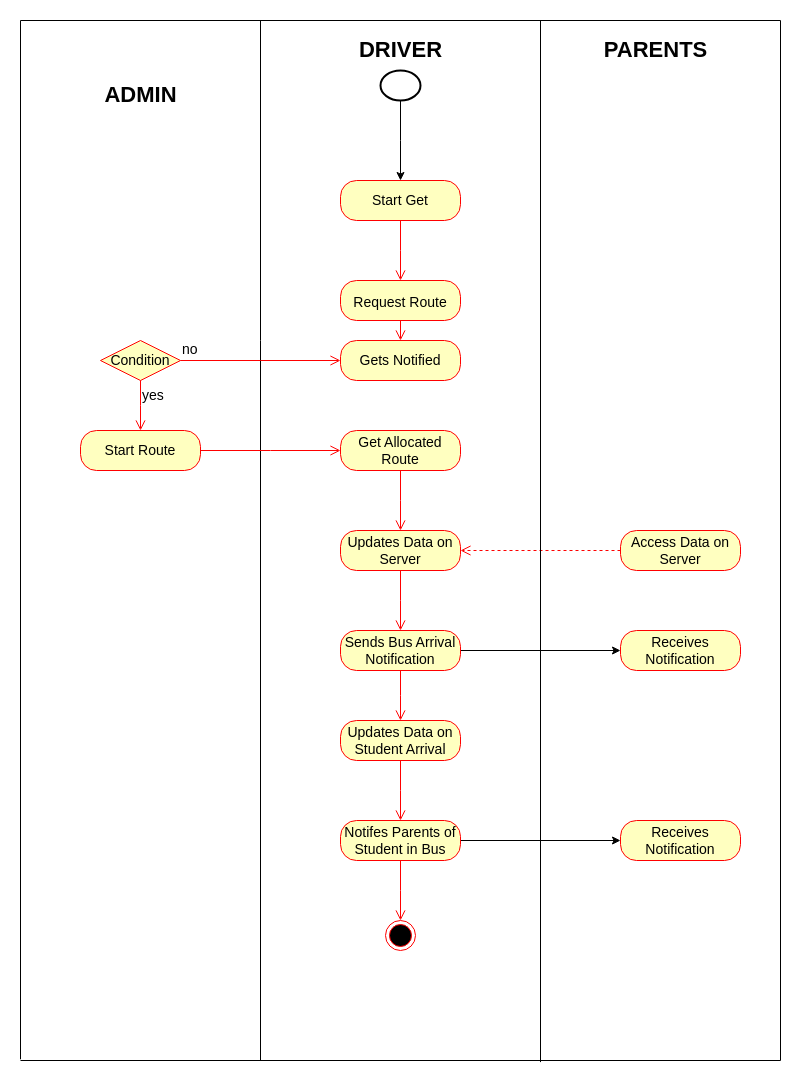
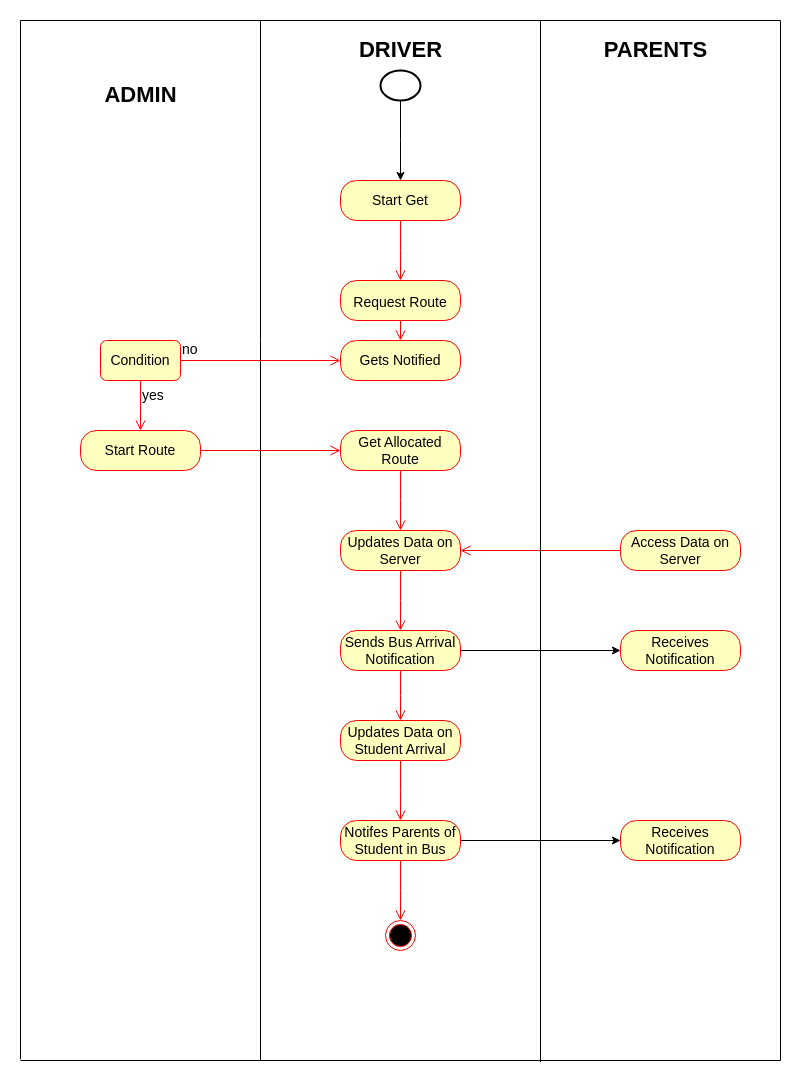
  <mxCell id="0" />
  <mxCell id="1" parent="0" />
  <mxCell id="2" value="" style="endArrow=none;html=1;rounded=0;" parent="1" edge="1"><mxGeometry width="50" height="50" relative="1" as="geometry"><mxPoint x="260" y="1060" as="sourcePoint" /><mxPoint x="260" as="targetPoint" y="20" /><Array as="points"><mxPoint x="260" y="340" /></Array></mxGeometry></mxCell>
  <mxCell id="3" value="" style="endArrow=none;html=1;rounded=0;" parent="1" edge="1"><mxGeometry width="50" height="50" relative="1" as="geometry"><mxPoint x="20" y="1058.8" as="sourcePoint" /><mxPoint x="20" as="targetPoint" y="20" /></mxGeometry></mxCell>
  <mxCell id="4" value="" style="endArrow=none;html=1;rounded=0;" parent="1" edge="1"><mxGeometry width="50" height="50" relative="1" as="geometry"><mxPoint x="20" as="sourcePoint" y="20" /><mxPoint x="780" as="targetPoint" y="20" /></mxGeometry></mxCell>
  <mxCell id="5" value="" style="endArrow=none;html=1;rounded=0;" parent="1" edge="1"><mxGeometry width="50" height="50" relative="1" as="geometry"><mxPoint x="780" y="1060" as="sourcePoint" /><mxPoint x="780" as="targetPoint" y="20" /><Array as="points" /></mxGeometry></mxCell>
  <mxCell id="6" value="ADMIN" style="text;html=1;align=center;verticalAlign=middle;resizable=0;points=[];autosize=1;strokeColor=none;fillColor=none;fontStyle=1;fontSize=22;" vertex="1" parent="1"><mxGeometry x="90" y="75" width="100" height="40" as="geometry" /></mxCell>
  <mxCell id="7" value="DRIVER" style="text;html=1;align=center;verticalAlign=middle;resizable=0;points=[];autosize=1;strokeColor=none;fillColor=none;fontSize=22;fontStyle=1" vertex="1" parent="1"><mxGeometry x="345" y="30" width="110" height="40" as="geometry" /></mxCell>
  <mxCell id="8" value="PARENTS" style="text;html=1;align=center;verticalAlign=middle;resizable=0;points=[];autosize=1;strokeColor=none;fillColor=none;fontSize=22;fontStyle=1" vertex="1" parent="1"><mxGeometry x="590" y="30" width="130" height="40" as="geometry" /></mxCell>
  <mxCell id="9" style="edgeStyle=orthogonalEdgeStyle;rounded=0;orthogonalLoop=1;jettySize=auto;html=1;fontSize=22;" edge="1" parent="1" source="10"><mxGeometry relative="1" as="geometry"><mxPoint x="400" y="180" as="targetPoint" /></mxGeometry></mxCell>
  <mxCell id="10" value="" style="strokeWidth=2;html=1;shape=mxgraph.flowchart.start_2;whiteSpace=wrap;fontSize=22;" vertex="1" parent="1"><mxGeometry x="380" y="70" width="40" height="30" as="geometry" /></mxCell>
  <mxCell id="11" value="&lt;font style=&quot;font-size: 14px;&quot;&gt;Request Route&lt;/font&gt;" style="rounded=1;whiteSpace=wrap;html=1;arcSize=40;fontColor=#000000;fillColor=#ffffc0;strokeColor=#ff0000;fontSize=22;" vertex="1" parent="1"><mxGeometry x="340" y="280" width="120" height="40" as="geometry" /></mxCell>
  <mxCell id="12" value="" style="edgeStyle=orthogonalEdgeStyle;html=1;verticalAlign=bottom;endArrow=open;endSize=8;strokeColor=#ff0000;rounded=0;fontSize=22;" edge="1" source="11" parent="1" target="18"><mxGeometry relative="1" as="geometry"><mxPoint x="130" y="300" as="targetPoint" /></mxGeometry></mxCell>
  <mxCell id="13" value="Start Get" style="rounded=1;whiteSpace=wrap;html=1;arcSize=40;fontColor=#000000;fillColor=#ffffc0;strokeColor=#ff0000;fontSize=14;" vertex="1" parent="1"><mxGeometry x="340" y="180" width="120" height="40" as="geometry" /></mxCell>
  <mxCell id="14" value="" style="edgeStyle=orthogonalEdgeStyle;html=1;verticalAlign=bottom;endArrow=open;endSize=8;strokeColor=#ff0000;rounded=0;fontSize=14;" edge="1" source="13" parent="1"><mxGeometry relative="1" as="geometry"><mxPoint x="400" y="280" as="targetPoint" /></mxGeometry></mxCell>
- <mxCell id="15" value="Condition" style="rhombus;whiteSpace=wrap;html=1;fillColor=#ffffc0;strokeColor=#ff0000;fontSize=14;" vertex="1" parent="1"><mxGeometry x="100" y="340" width="80" height="40" as="geometry" /></mxCell>
+ <mxCell id="15" value="Condition" style="whiteSpace=wrap;html=1;fillColor=#ffffc0;strokeColor=#ff0000;fontSize=14;rounded=1;" vertex="1" parent="1"><mxGeometry x="100" y="340" width="80" height="40" as="geometry" /></mxCell>
  <mxCell id="16" value="no" style="edgeStyle=orthogonalEdgeStyle;html=1;align=left;verticalAlign=bottom;endArrow=open;endSize=8;strokeColor=#ff0000;rounded=0;fontSize=14;" edge="1" source="15" parent="1"><mxGeometry x="-1" relative="1" as="geometry"><mxPoint x="340" y="360" as="targetPoint" /></mxGeometry></mxCell>
  <mxCell id="17" value="yes" style="edgeStyle=orthogonalEdgeStyle;html=1;align=left;verticalAlign=top;endArrow=open;endSize=8;strokeColor=#ff0000;rounded=0;fontSize=14;" edge="1" source="15" parent="1"><mxGeometry x="-1" relative="1" as="geometry"><mxPoint x="140" y="430" as="targetPoint" /></mxGeometry></mxCell>
  <mxCell id="18" value="Gets Notified" style="rounded=1;whiteSpace=wrap;html=1;arcSize=40;fontColor=#000000;fillColor=#ffffc0;strokeColor=#ff0000;fontSize=14;" vertex="1" parent="1"><mxGeometry x="340" y="340" width="120" height="40" as="geometry" /></mxCell>
  <mxCell id="19" value="Start Route" style="rounded=1;whiteSpace=wrap;html=1;arcSize=40;fontColor=#000000;fillColor=#ffffc0;strokeColor=#ff0000;fontSize=14;" vertex="1" parent="1"><mxGeometry x="80" y="430" width="120" height="40" as="geometry" /></mxCell>
  <mxCell id="20" value="" style="edgeStyle=orthogonalEdgeStyle;html=1;verticalAlign=bottom;endArrow=open;endSize=8;strokeColor=#ff0000;rounded=0;fontSize=14;" edge="1" source="19" parent="1"><mxGeometry relative="1" as="geometry"><mxPoint x="340" y="450" as="targetPoint" /></mxGeometry></mxCell>
  <mxCell id="21" value="Get Allocated Route" style="rounded=1;whiteSpace=wrap;html=1;arcSize=40;fontColor=#000000;fillColor=#ffffc0;strokeColor=#ff0000;fontSize=14;" vertex="1" parent="1"><mxGeometry x="340" y="430" width="120" height="40" as="geometry" /></mxCell>
  <mxCell id="22" value="" style="edgeStyle=orthogonalEdgeStyle;html=1;verticalAlign=bottom;endArrow=open;endSize=8;strokeColor=#ff0000;rounded=0;fontSize=14;" edge="1" source="21" parent="1"><mxGeometry relative="1" as="geometry"><mxPoint x="400" y="530" as="targetPoint" /></mxGeometry></mxCell>
  <mxCell id="23" value="Updates Data on Server" style="rounded=1;whiteSpace=wrap;html=1;arcSize=40;fontColor=#000000;fillColor=#ffffc0;strokeColor=#ff0000;fontSize=14;" vertex="1" parent="1"><mxGeometry x="340" y="530" width="120" height="40" as="geometry" /></mxCell>
  <mxCell id="24" value="" style="edgeStyle=orthogonalEdgeStyle;html=1;verticalAlign=bottom;endArrow=open;endSize=8;strokeColor=#ff0000;rounded=0;fontSize=14;" edge="1" source="23" parent="1"><mxGeometry relative="1" as="geometry"><mxPoint x="400" y="630" as="targetPoint" /></mxGeometry></mxCell>
  <mxCell id="25" value="Access Data on Server" style="rounded=1;whiteSpace=wrap;html=1;arcSize=40;fontColor=#000000;fillColor=#ffffc0;strokeColor=#ff0000;fontSize=14;" vertex="1" parent="1"><mxGeometry x="620" y="530" width="120" height="40" as="geometry" /></mxCell>
- <mxCell id="26" value="" style="edgeStyle=orthogonalEdgeStyle;html=1;verticalAlign=bottom;endArrow=open;endSize=8;strokeColor=#ff0000;rounded=0;fontSize=14;entryX=1;entryY=0.5;entryDx=0;entryDy=0;dashed=1;" edge="1" source="25" parent="1" target="23"><mxGeometry relative="1" as="geometry"><mxPoint x="680" y="630" as="targetPoint" /></mxGeometry></mxCell>
+ <mxCell id="26" value="" style="edgeStyle=orthogonalEdgeStyle;html=1;verticalAlign=bottom;endArrow=open;endSize=8;strokeColor=#ff0000;rounded=0;fontSize=14;entryX=1;entryY=0.5;entryDx=0;entryDy=0;" edge="1" source="25" parent="1" target="23"><mxGeometry relative="1" as="geometry"><mxPoint x="680" y="630" as="targetPoint" /></mxGeometry></mxCell>
  <mxCell id="27" style="edgeStyle=orthogonalEdgeStyle;rounded=0;orthogonalLoop=1;jettySize=auto;html=1;exitX=1;exitY=0.5;exitDx=0;exitDy=0;entryX=0;entryY=0.5;entryDx=0;entryDy=0;fontSize=14;" edge="1" parent="1" source="28" target="30"><mxGeometry relative="1" as="geometry" /></mxCell>
  <mxCell id="28" value="Sends Bus Arrival Notification" style="rounded=1;whiteSpace=wrap;html=1;arcSize=40;fontColor=#000000;fillColor=#ffffc0;strokeColor=#ff0000;fontSize=14;" vertex="1" parent="1"><mxGeometry x="340" y="630" width="120" height="40" as="geometry" /></mxCell>
  <mxCell id="29" value="" style="edgeStyle=orthogonalEdgeStyle;html=1;verticalAlign=bottom;endArrow=open;endSize=8;strokeColor=#ff0000;rounded=0;fontSize=14;" edge="1" source="28" parent="1"><mxGeometry relative="1" as="geometry"><mxPoint x="400" y="720" as="targetPoint" /></mxGeometry></mxCell>
  <mxCell id="30" value="Receives Notification" style="rounded=1;whiteSpace=wrap;html=1;arcSize=40;fontColor=#000000;fillColor=#ffffc0;strokeColor=#ff0000;fontSize=14;" vertex="1" parent="1"><mxGeometry x="620" y="630" width="120" height="40" as="geometry" /></mxCell>
  <mxCell id="31" value="Updates Data on Student Arrival" style="rounded=1;whiteSpace=wrap;html=1;arcSize=40;fontColor=#000000;fillColor=#ffffc0;strokeColor=#ff0000;fontSize=14;" vertex="1" parent="1"><mxGeometry x="340" y="720" width="120" height="40" as="geometry" /></mxCell>
  <mxCell id="32" value="" style="edgeStyle=orthogonalEdgeStyle;html=1;verticalAlign=bottom;endArrow=open;endSize=8;strokeColor=#ff0000;rounded=0;fontSize=14;" edge="1" source="31" parent="1"><mxGeometry relative="1" as="geometry"><mxPoint x="400" y="820" as="targetPoint" /></mxGeometry></mxCell>
  <mxCell id="33" style="edgeStyle=orthogonalEdgeStyle;rounded=0;orthogonalLoop=1;jettySize=auto;html=1;entryX=0;entryY=0.5;entryDx=0;entryDy=0;fontSize=14;" edge="1" parent="1" source="34" target="36"><mxGeometry relative="1" as="geometry" /></mxCell>
  <mxCell id="34" value="Notifes Parents of Student in Bus" style="rounded=1;whiteSpace=wrap;html=1;arcSize=40;fontColor=#000000;fillColor=#ffffc0;strokeColor=#ff0000;fontSize=14;" vertex="1" parent="1"><mxGeometry x="340" y="820" width="120" height="40" as="geometry" /></mxCell>
  <mxCell id="35" value="" style="edgeStyle=orthogonalEdgeStyle;html=1;verticalAlign=bottom;endArrow=open;endSize=8;strokeColor=#ff0000;rounded=0;fontSize=14;" edge="1" source="34" parent="1"><mxGeometry relative="1" as="geometry"><mxPoint x="400" y="920" as="targetPoint" /></mxGeometry></mxCell>
  <mxCell id="36" value="Receives Notification" style="rounded=1;whiteSpace=wrap;html=1;arcSize=40;fontColor=#000000;fillColor=#ffffc0;strokeColor=#ff0000;fontSize=14;" vertex="1" parent="1"><mxGeometry x="620" y="820" width="120" height="40" as="geometry" /></mxCell>
  <mxCell id="37" value="" style="ellipse;html=1;shape=endState;fillColor=#000000;strokeColor=#ff0000;fontSize=14;" vertex="1" parent="1"><mxGeometry x="385" y="920" width="30" height="30" as="geometry" /></mxCell>
  <mxCell id="38" value="" style="endArrow=none;html=1;rounded=0;fontSize=14;" edge="1" parent="1"><mxGeometry width="50" height="50" relative="1" as="geometry"><mxPoint x="540" y="1061.6" as="sourcePoint" /><mxPoint x="540" as="targetPoint" y="20" /><Array as="points" /></mxGeometry></mxCell>
  <mxCell id="39" value="" style="endArrow=none;html=1;rounded=0;fontSize=14;" edge="1" parent="1"><mxGeometry width="50" height="50" relative="1" as="geometry"><mxPoint x="20" y="1060" as="sourcePoint" /><mxPoint x="780" y="1060" as="targetPoint" /></mxGeometry></mxCell>
